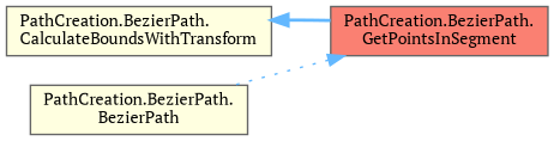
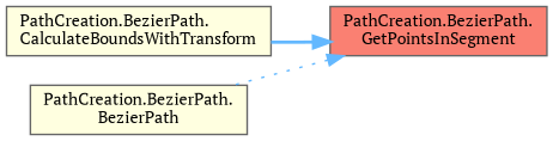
  digraph {
    fontname="PT Serif"
    rankdir=RL
    node [color=grey40 fillcolor=lightyellow fontname="PT Serif" fontsize=10 shape=box style=filled]
    edge [color=steelblue1 dir=back fontname="PT Serif" fontsize=10 labelfontname=Helvetica labelfontsize=10]
    n1 [color=gray40 fillcolor=salmon fontcolor=black height=0.2 label="PathCreation.BezierPath.\lGetPointsInSegment" width=0.4]
    n2 [height=0.2 label="PathCreation.BezierPath.\lCalculateBoundsWithTransform" width=0.4]
    n3 [height=0.2 label="PathCreation.BezierPath.\lBezierPath" width=0.4]
-   n2 -> n1 [style=bold]
+   n1 -> n2 [style=bold]
    n1 -> n3 [style=dotted]
  }
